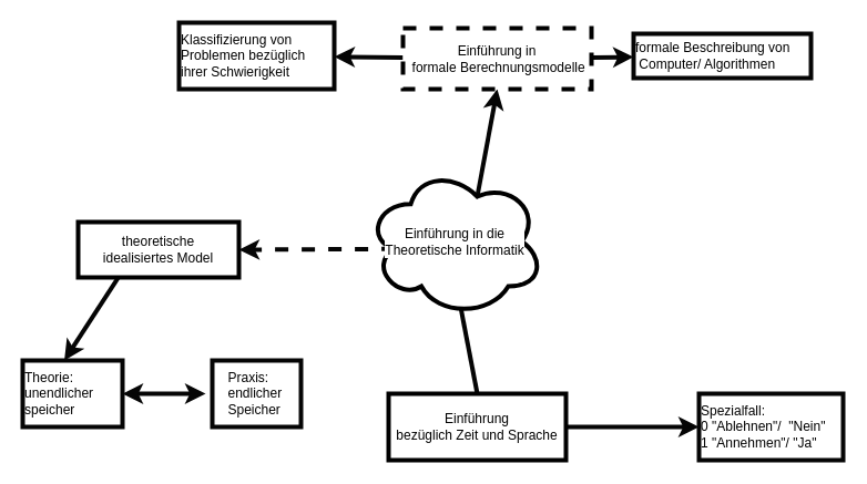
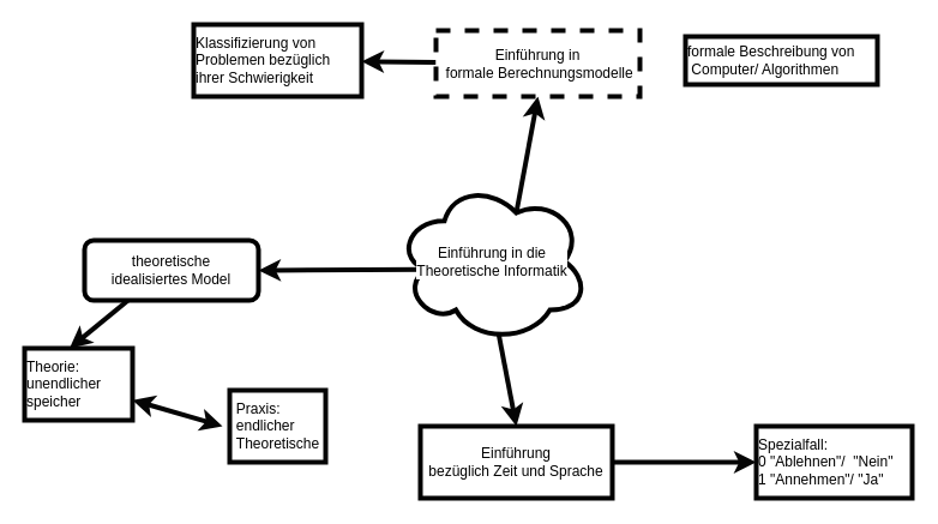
  <mxCell id="0" />
  <mxCell id="1" parent="0" />
  <mxCell id="2" style="edgeStyle=none;html=1;entryX=0.5;entryY=1;entryDx=0;entryDy=0;exitX=0.625;exitY=0.2;exitDx=0;exitDy=0;exitPerimeter=0;fontColor=#FFFFFF;labelBackgroundColor=default;strokeColor=#050505;strokeWidth=4;" parent="1" source="5" target="8" edge="1"><mxGeometry relative="1" as="geometry" /></mxCell>
- <mxCell id="3" style="edgeStyle=none;html=1;exitX=0.531;exitY=0.938;exitDx=0;exitDy=0;exitPerimeter=0;entryX=0.5;entryY=0;entryDx=0;entryDy=0;fontColor=#FFFFFF;labelBackgroundColor=default;strokeColor=#050505;strokeWidth=4;endArrow=none;" parent="1" source="5" target="10" edge="1"><mxGeometry relative="1" as="geometry"><mxPoint x="460" y="305" as="targetPoint" /></mxGeometry></mxCell>
- <mxCell id="4" style="edgeStyle=none;html=1;exitX=0.16;exitY=0.55;exitDx=0;exitDy=0;exitPerimeter=0;entryX=1;entryY=0.5;entryDx=0;entryDy=0;fontColor=#FFFFFF;labelBackgroundColor=default;strokeColor=#050505;strokeWidth=4;dashed=1;" parent="1" source="5" target="12" edge="1"><mxGeometry relative="1" as="geometry" /></mxCell>
+ <mxCell id="3" style="edgeStyle=none;html=1;exitX=0.531;exitY=0.938;exitDx=0;exitDy=0;exitPerimeter=0;entryX=0.5;entryY=0;entryDx=0;entryDy=0;fontColor=#FFFFFF;labelBackgroundColor=default;strokeColor=#050505;strokeWidth=4;" parent="1" source="5" target="10" edge="1"><mxGeometry relative="1" as="geometry"><mxPoint x="460" y="305" as="targetPoint" /></mxGeometry></mxCell>
+ <mxCell id="4" style="edgeStyle=none;html=1;exitX=0.16;exitY=0.55;exitDx=0;exitDy=0;exitPerimeter=0;entryX=1;entryY=0.5;entryDx=0;entryDy=0;fontColor=#FFFFFF;labelBackgroundColor=default;strokeColor=#050505;strokeWidth=4;" parent="1" source="5" target="12" edge="1"><mxGeometry relative="1" as="geometry" /></mxCell>
  <mxCell id="5" value="Einführung in die &lt;br&gt;Theoretische Informatik" style="ellipse;shape=cloud;whiteSpace=wrap;html=1;labelBackgroundColor=default;fillStyle=solid;shadow=0;strokeWidth=4;" parent="1" vertex="1"><mxGeometry x="330" y="150" width="160" height="135" as="geometry" /></mxCell>
  <mxCell id="6" value="" style="edgeStyle=none;html=1;fontColor=#FFFFFF;labelBackgroundColor=default;strokeColor=#050505;strokeWidth=4;" parent="1" source="8" target="14" edge="1"><mxGeometry relative="1" as="geometry" /></mxCell>
- <mxCell id="7" value="" style="edgeStyle=none;html=1;fontColor=#FFFFFF;labelBackgroundColor=default;strokeColor=#050505;strokeWidth=4;" parent="1" source="8" target="15" edge="1"><mxGeometry relative="1" as="geometry" /></mxCell>
  <mxCell id="8" value="Einführung in&lt;br&gt;&amp;nbsp;formale Berechnungsmodelle" style="whiteSpace=wrap;html=1;labelBackgroundColor=default;strokeWidth=4;dashed=1;" parent="1" vertex="1"><mxGeometry x="363" y="25" width="170" height="55" as="geometry" /></mxCell>
  <mxCell id="9" value="" style="edgeStyle=none;html=1;fontColor=#FFFFFF;labelBackgroundColor=default;strokeColor=#050505;strokeWidth=4;" parent="1" source="10" target="13" edge="1"><mxGeometry relative="1" as="geometry" /></mxCell>
  <mxCell id="10" value="Einführung &lt;br&gt;bezüglich Zeit und Sprache" style="whiteSpace=wrap;html=1;labelBackgroundColor=default;strokeWidth=4;" parent="1" vertex="1"><mxGeometry x="350" y="355" width="160" height="60" as="geometry" /></mxCell>
  <mxCell id="11" style="edgeStyle=none;html=1;exitX=0.25;exitY=1;exitDx=0;exitDy=0;entryX=0.417;entryY=0;entryDx=0;entryDy=0;entryPerimeter=0;fontColor=#FFFFFF;labelBackgroundColor=default;strokeColor=#050505;strokeWidth=4;" parent="1" source="12" target="17" edge="1"><mxGeometry relative="1" as="geometry" /></mxCell>
- <mxCell id="12" value="theoretische &lt;br&gt;idealisiertes Model" style="whiteSpace=wrap;html=1;labelBackgroundColor=default;strokeWidth=4;" parent="1" vertex="1"><mxGeometry x="70" y="200" width="145" height="50" as="geometry" /></mxCell>
+ <mxCell id="12" value="theoretische &lt;br&gt;idealisiertes Model" style="whiteSpace=wrap;html=1;labelBackgroundColor=default;strokeWidth=4;rounded=1;" parent="1" vertex="1"><mxGeometry x="70" y="200" width="145" height="50" as="geometry" /></mxCell>
  <mxCell id="13" value="Spezialfall:&lt;br&gt;0 &quot;Ablehnen&quot;/&amp;nbsp; &quot;Nein&quot;&lt;br&gt;1 &quot;Annehmen&quot;/ &quot;Ja&quot;" style="text;html=1;align=left;verticalAlign=middle;whiteSpace=wrap;rounded=0;fontColor=#000000;labelBackgroundColor=none;strokeColor=#050505;strokeWidth=4;" parent="1" vertex="1"><mxGeometry x="630" y="355" width="130" height="60" as="geometry" /></mxCell>
  <mxCell id="14" value="Klassifizierung von &lt;br&gt;Problemen bezüglich&amp;nbsp; &lt;br&gt;&lt;div style=&quot;&quot;&gt;&lt;span style=&quot;&quot;&gt;ihrer Schwierigkeit&lt;/span&gt;&lt;/div&gt;" style="text;html=1;align=left;verticalAlign=middle;resizable=0;points=[];autosize=1;fontColor=#000000;labelBackgroundColor=none;strokeColor=#050505;strokeWidth=4;" parent="1" vertex="1"><mxGeometry x="161" y="20" width="140" height="60" as="geometry" /></mxCell>
  <mxCell id="15" value="formale Beschreibung von&lt;br&gt;&amp;nbsp;Computer/ Algorithmen" style="text;html=1;align=left;verticalAlign=middle;resizable=0;points=[];autosize=1;fontColor=#000000;labelBackgroundColor=none;strokeColor=#050505;strokeWidth=4;labelBorderColor=none;" parent="1" vertex="1"><mxGeometry x="571" y="30" width="160" height="40" as="geometry" /></mxCell>
  <mxCell id="16" value="" style="edgeStyle=none;html=1;startArrow=classic;startFill=1;fontColor=#FFFFFF;labelBackgroundColor=default;strokeColor=#050505;strokeWidth=4;" parent="1" source="17" edge="1"><mxGeometry relative="1" as="geometry"><mxPoint x="185" y="355" as="targetPoint" /></mxGeometry></mxCell>
- <mxCell id="17" value="Theorie: &lt;br&gt;unendlicher &lt;br&gt;speicher" style="text;html=1;align=left;verticalAlign=middle;resizable=0;points=[];autosize=1;fontColor=#000000;labelBackgroundColor=none;strokeColor=#050505;strokeWidth=4;" parent="1" vertex="1"><mxGeometry x="20" y="325" width="90" height="60" as="geometry" /></mxCell>
- <mxCell id="18" value="&lt;div style=&quot;text-align: left;&quot;&gt;&lt;span style=&quot;&quot;&gt;Praxis:&lt;/span&gt;&lt;/div&gt;&lt;div style=&quot;text-align: left;&quot;&gt;&lt;span style=&quot;&quot;&gt;endlicher&amp;nbsp;&lt;/span&gt;&lt;/div&gt;&lt;div style=&quot;text-align: left;&quot;&gt;&lt;span style=&quot;&quot;&gt;Speicher&lt;/span&gt;&lt;/div&gt;" style="text;html=1;align=center;verticalAlign=middle;resizable=0;points=[];autosize=1;fontColor=#000000;labelBackgroundColor=none;strokeColor=#050505;strokeWidth=4;" parent="1" vertex="1"><mxGeometry x="191" y="325" width="80" height="60" as="geometry" /></mxCell>
+ <mxCell id="17" value="Theorie: &lt;br&gt;unendlicher &lt;br&gt;speicher" style="text;html=1;align=left;verticalAlign=middle;resizable=0;points=[];autosize=1;fontColor=#000000;labelBackgroundColor=none;strokeColor=#050505;strokeWidth=4;" parent="1" vertex="1"><mxGeometry x="20" y="290" width="90" height="60" as="geometry" /></mxCell>
+ <mxCell id="18" value="&lt;div style=&quot;text-align: left;&quot;&gt;&lt;span style=&quot;&quot;&gt;Praxis:&lt;/span&gt;&lt;/div&gt;&lt;div style=&quot;text-align: left;&quot;&gt;&lt;span style=&quot;&quot;&gt;endlicher&amp;nbsp;&lt;/span&gt;&lt;/div&gt;&lt;div style=&quot;text-align: left;&quot;&gt;&lt;span style=&quot;&quot;&gt;Theoretische&lt;/span&gt;&lt;/div&gt;" style="text;html=1;align=center;verticalAlign=middle;resizable=0;points=[];autosize=1;fontColor=#000000;labelBackgroundColor=none;strokeColor=#050505;strokeWidth=4;" parent="1" vertex="1"><mxGeometry x="191" y="325" width="80" height="60" as="geometry" /></mxCell>
